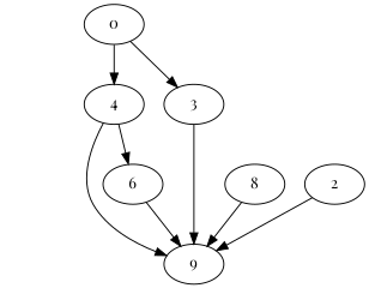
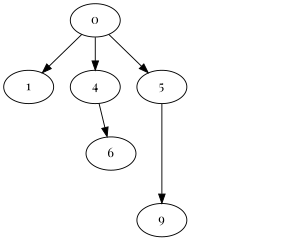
  digraph {
    fontname="Playfair Display"
    node [Weight=4 fontname="Playfair Display"]
    edge [Weight=5 fontname="Playfair Display"]
    0 [Weight=16]
+   1 [Weight=6]
    4 [Weight=12]
-   3
-   8 [Weight=14]
+   3 [label=5]
    9 [Weight=18]
    6
-   2
+   0 -> 1
    0 -> 4 [Weight=4]
    0 -> 3 [Weight=3]
-   4 -> 9 [Weight=2]
    4 -> 6 [Weight=10]
    3 -> 9
-   8 -> 9 [Weight=9]
-   6 -> 9 [Weight=7]
-   2 -> 9 [Weight=6]
  }
